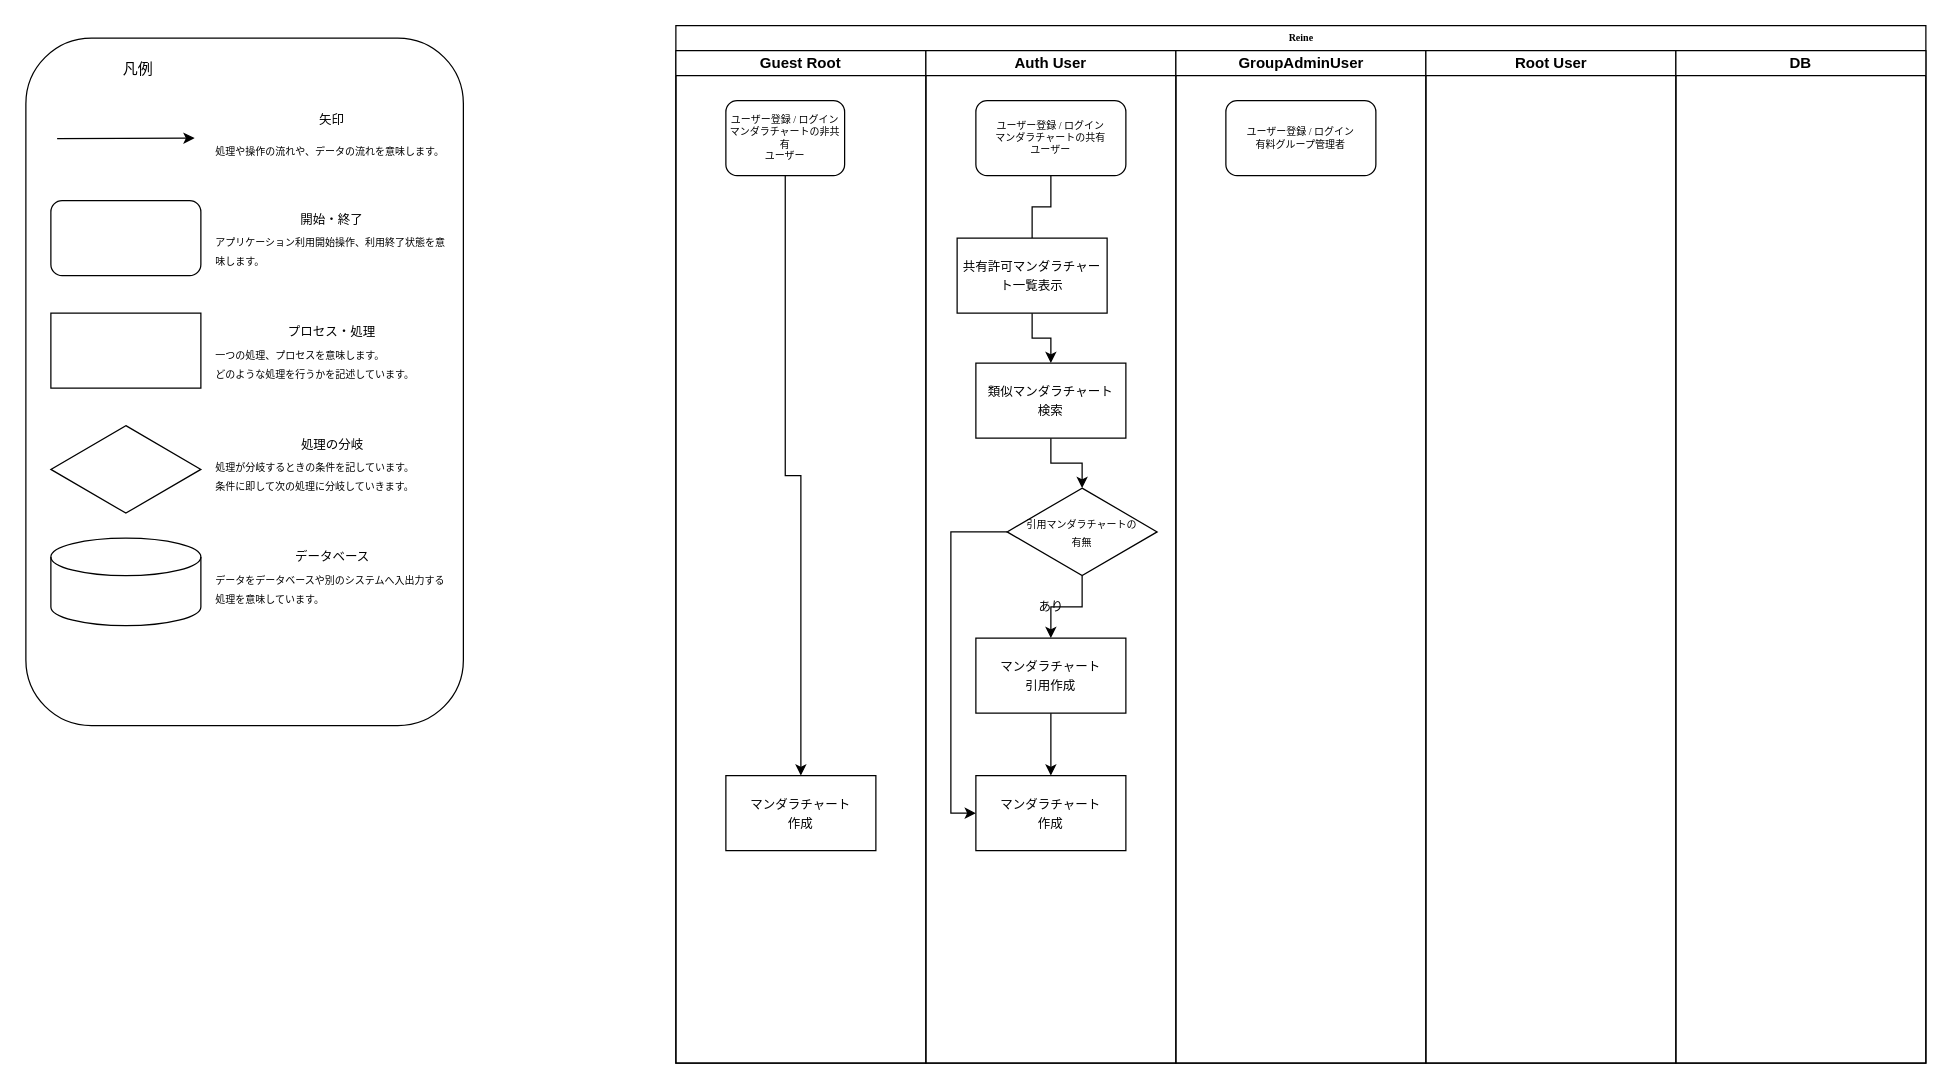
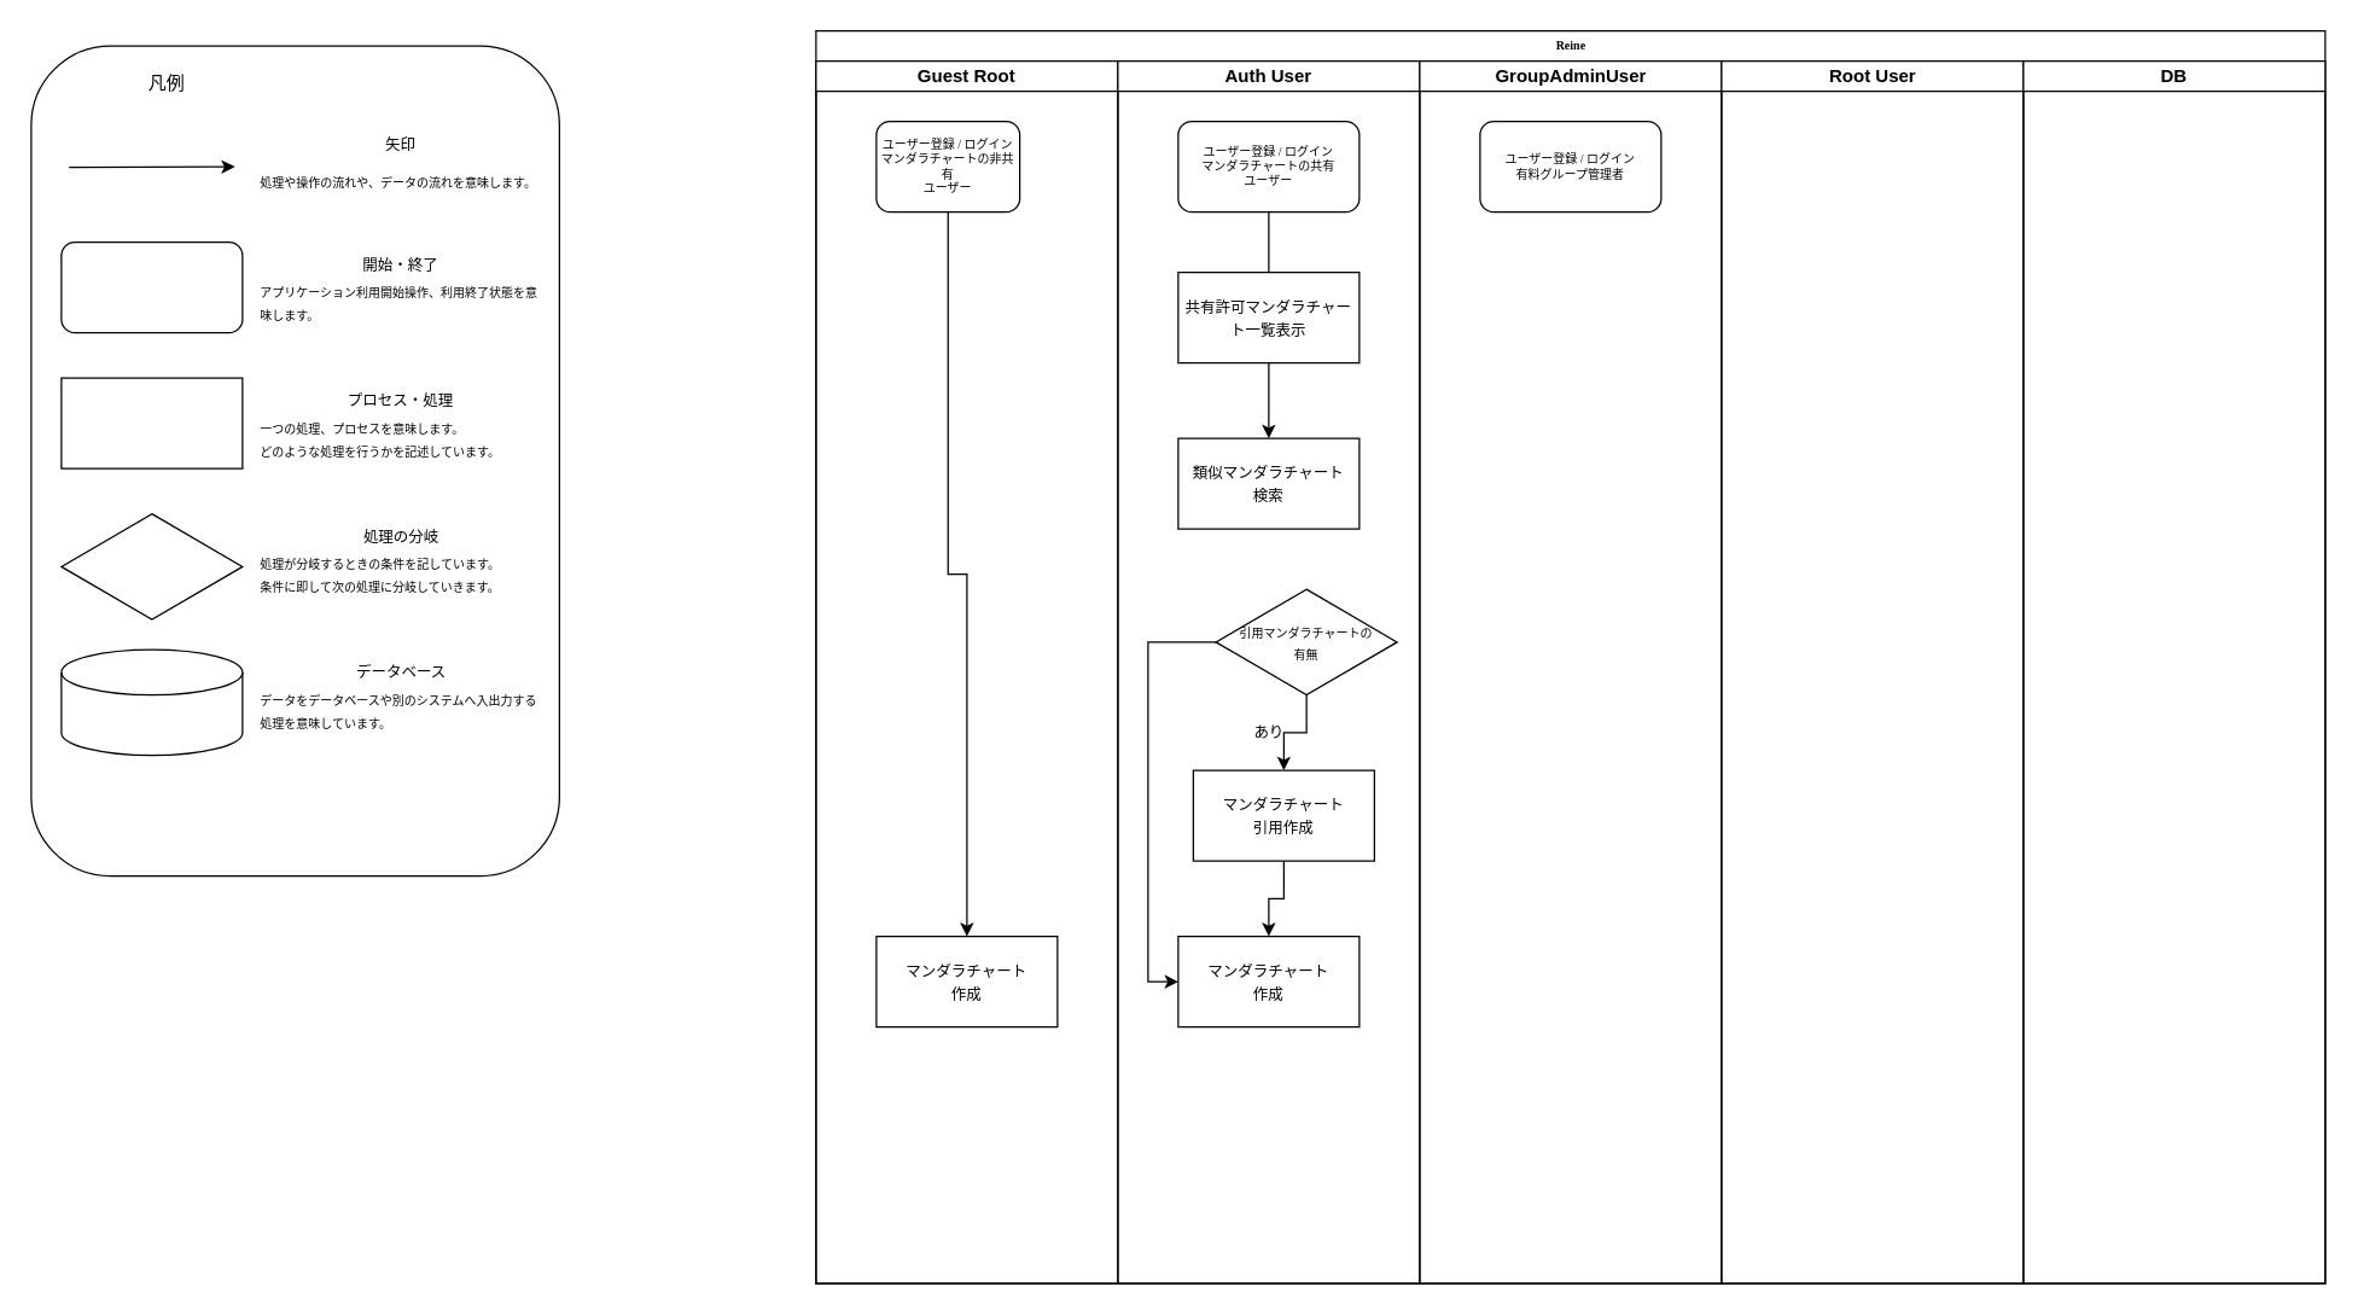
  <mxCell id="0" />
  <mxCell id="1" parent="0" />
  <mxCell id="2" value="" style="rounded=1;whiteSpace=wrap;html=1;movable=0;resizable=0;rotatable=0;deletable=0;editable=0;locked=1;connectable=0;" vertex="1" parent="1"><mxGeometry x="20" y="30" width="350" height="550" as="geometry" /></mxCell>
  <mxCell id="3" value="Reine" style="swimlane;html=1;childLayout=stackLayout;startSize=20;rounded=0;shadow=0;labelBackgroundColor=none;strokeWidth=1;fontFamily=Verdana;fontSize=8;align=center;" parent="1" vertex="1"><mxGeometry x="540" y="20" width="1000" height="830" as="geometry" /></mxCell>
  <mxCell id="4" value="Guest Root" style="swimlane;whiteSpace=wrap;html=1;startSize=20;" vertex="1" parent="3"><mxGeometry y="20" width="200" height="810" as="geometry" /></mxCell>
  <mxCell id="5" value="" style="edgeStyle=orthogonalEdgeStyle;rounded=0;orthogonalLoop=1;jettySize=auto;html=1;" edge="1" parent="4" source="6" target="7"><mxGeometry relative="1" as="geometry" /></mxCell>
  <mxCell id="6" value="ユーザー登録 / ログイン&lt;div&gt;マンダラチャートの非共有&lt;/div&gt;&lt;div&gt;ユーザー&lt;/div&gt;" style="rounded=1;whiteSpace=wrap;html=1;shadow=0;labelBackgroundColor=none;strokeWidth=1;fontFamily=Verdana;fontSize=8;align=center;" vertex="1" parent="4"><mxGeometry x="40" y="40" width="95" height="60" as="geometry" /></mxCell>
  <mxCell id="7" value="&lt;span style=&quot;font-size: 10px;&quot;&gt;マンダラチャート&lt;/span&gt;&lt;div&gt;&lt;span style=&quot;font-size: 10px;&quot;&gt;作成&lt;/span&gt;&lt;/div&gt;" style="rounded=0;whiteSpace=wrap;html=1;" vertex="1" parent="4"><mxGeometry x="40" y="580" width="120" height="60" as="geometry" /></mxCell>
  <mxCell id="8" value="Auth User" style="swimlane;whiteSpace=wrap;html=1;startSize=20;" vertex="1" parent="3"><mxGeometry x="200" y="20" width="200" height="810" as="geometry" /></mxCell>
  <mxCell id="9" value="" style="edgeStyle=orthogonalEdgeStyle;rounded=0;orthogonalLoop=1;jettySize=auto;html=1;endArrow=none;" edge="1" parent="8" source="10" target="12"><mxGeometry relative="1" as="geometry" /></mxCell>
  <mxCell id="10" value="ユーザー登録 / ログイン&lt;div&gt;マンダラチャートの共有&lt;/div&gt;&lt;div&gt;ユーザー&lt;/div&gt;" style="rounded=1;whiteSpace=wrap;html=1;shadow=0;labelBackgroundColor=none;strokeWidth=1;fontFamily=Verdana;fontSize=8;align=center;" vertex="1" parent="8"><mxGeometry x="40" y="40" width="120" height="60" as="geometry" /></mxCell>
  <mxCell id="11" value="" style="edgeStyle=orthogonalEdgeStyle;rounded=0;orthogonalLoop=1;jettySize=auto;html=1;entryX=0.5;entryY=0;entryDx=0;entryDy=0;" edge="1" parent="8" source="12" target="14"><mxGeometry relative="1" as="geometry"><mxPoint x="80.0" y="220.0" as="targetPoint" /></mxGeometry></mxCell>
- <mxCell id="12" value="&lt;font style=&quot;font-size: 10px;&quot;&gt;共有許可マンダラチャート一覧表示&lt;/font&gt;" style="whiteSpace=wrap;html=1;" vertex="1" parent="8"><mxGeometry x="25" y="150" width="120" height="60" as="geometry" /></mxCell>
- <mxCell id="13" value="" style="edgeStyle=orthogonalEdgeStyle;rounded=0;orthogonalLoop=1;jettySize=auto;html=1;" edge="1" parent="8" source="14" target="16"><mxGeometry relative="1" as="geometry" /></mxCell>
+ <mxCell id="12" value="&lt;font style=&quot;font-size: 10px;&quot;&gt;共有許可マンダラチャート一覧表示&lt;/font&gt;" style="whiteSpace=wrap;html=1;" vertex="1" parent="8"><mxGeometry x="40" y="140" width="120" height="60" as="geometry" /></mxCell>
  <mxCell id="14" value="&lt;font style=&quot;font-size: 10px;&quot;&gt;類似マンダラチャート&lt;/font&gt;&lt;div&gt;&lt;font style=&quot;font-size: 10px;&quot;&gt;検索&lt;/font&gt;&lt;/div&gt;" style="whiteSpace=wrap;html=1;" vertex="1" parent="8"><mxGeometry x="40" y="250" width="120" height="60" as="geometry" /></mxCell>
  <mxCell id="15" value="" style="edgeStyle=orthogonalEdgeStyle;rounded=0;orthogonalLoop=1;jettySize=auto;html=1;" edge="1" parent="8" source="16" target="18"><mxGeometry relative="1" as="geometry" /></mxCell>
  <mxCell id="16" value="&lt;font style=&quot;font-size: 8px;&quot;&gt;引用マンダラチャートの&lt;/font&gt;&lt;div&gt;&lt;font style=&quot;font-size: 8px;&quot;&gt;有無&lt;/font&gt;&lt;/div&gt;" style="rhombus;whiteSpace=wrap;html=1;" vertex="1" parent="8"><mxGeometry x="65" y="350" width="120" height="70" as="geometry" /></mxCell>
  <mxCell id="17" value="" style="edgeStyle=orthogonalEdgeStyle;rounded=0;orthogonalLoop=1;jettySize=auto;html=1;" edge="1" parent="8" source="18" target="20"><mxGeometry relative="1" as="geometry" /></mxCell>
- <mxCell id="18" value="&lt;span style=&quot;font-size: 10px;&quot;&gt;マンダラチャート&lt;br&gt;引用作成&lt;/span&gt;" style="whiteSpace=wrap;html=1;" vertex="1" parent="8"><mxGeometry x="40" y="470" width="120" height="60" as="geometry" /></mxCell>
+ <mxCell id="18" value="&lt;span style=&quot;font-size: 10px;&quot;&gt;マンダラチャート&lt;br&gt;引用作成&lt;/span&gt;" style="whiteSpace=wrap;html=1;" vertex="1" parent="8"><mxGeometry x="50" y="470" width="120" height="60" as="geometry" /></mxCell>
  <mxCell id="19" value="&lt;font style=&quot;font-size: 10px;&quot;&gt;あり&lt;/font&gt;" style="text;html=1;align=center;verticalAlign=middle;resizable=0;points=[];autosize=1;strokeColor=none;fillColor=none;" vertex="1" parent="8"><mxGeometry x="80" y="430" width="40" height="30" as="geometry" /></mxCell>
  <mxCell id="20" value="&lt;span style=&quot;font-size: 10px;&quot;&gt;マンダラチャート&lt;/span&gt;&lt;div&gt;&lt;span style=&quot;font-size: 10px;&quot;&gt;作成&lt;/span&gt;&lt;/div&gt;" style="whiteSpace=wrap;html=1;" vertex="1" parent="8"><mxGeometry x="40" y="580" width="120" height="60" as="geometry" /></mxCell>
  <mxCell id="21" style="edgeStyle=orthogonalEdgeStyle;rounded=0;orthogonalLoop=1;jettySize=auto;html=1;exitX=0;exitY=0.5;exitDx=0;exitDy=0;" edge="1" parent="8" source="16" target="20"><mxGeometry relative="1" as="geometry"><Array as="points"><mxPoint x="20" y="385" /><mxPoint x="20" y="610" /></Array></mxGeometry></mxCell>
  <mxCell id="22" value="GroupAdminUser" style="swimlane;html=1;startSize=20;" parent="3" vertex="1"><mxGeometry x="400" y="20" width="200" height="810" as="geometry" /></mxCell>
  <mxCell id="23" value="&lt;div&gt;ユーザー登録 / ログイン&lt;/div&gt;&lt;div&gt;有料グループ管理者&lt;br&gt;&lt;/div&gt;" style="rounded=1;whiteSpace=wrap;html=1;shadow=0;labelBackgroundColor=none;strokeWidth=1;fontFamily=Verdana;fontSize=8;align=center;" vertex="1" parent="22"><mxGeometry x="40" y="40" width="120" height="60" as="geometry" /></mxCell>
  <mxCell id="24" value="Root User" style="swimlane;html=1;startSize=20;movable=1;resizable=1;rotatable=1;deletable=1;editable=1;locked=0;connectable=1;" parent="3" vertex="1"><mxGeometry x="600" y="20" width="200" height="810" as="geometry" /></mxCell>
  <mxCell id="25" value="DB" style="swimlane;whiteSpace=wrap;html=1;startSize=20;" vertex="1" parent="3"><mxGeometry x="800" y="20" width="200" height="810" as="geometry" /></mxCell>
  <mxCell id="26" value="凡例" style="text;html=1;align=center;verticalAlign=middle;whiteSpace=wrap;rounded=0;" vertex="1" parent="1"><mxGeometry x="80" y="40" width="60" height="30" as="geometry" /></mxCell>
  <mxCell id="27" value="" style="rounded=1;whiteSpace=wrap;html=1;" vertex="1" parent="1"><mxGeometry x="40" y="160" width="120" height="60" as="geometry" /></mxCell>
  <mxCell id="28" value="&lt;span style=&quot;font-size: 10px;&quot;&gt;開始・終了&lt;/span&gt;" style="text;html=1;align=center;verticalAlign=middle;whiteSpace=wrap;rounded=0;" vertex="1" parent="1"><mxGeometry x="190" y="160" width="150" height="30" as="geometry" /></mxCell>
  <mxCell id="29" value="&lt;font style=&quot;font-size: 8px;&quot;&gt;アプリケーション利用開始操作、利用終了状態を意味します。&lt;/font&gt;" style="text;html=1;align=left;verticalAlign=middle;whiteSpace=wrap;rounded=0;" vertex="1" parent="1"><mxGeometry x="170" y="180" width="190" height="40" as="geometry" /></mxCell>
  <mxCell id="30" value="" style="rounded=0;whiteSpace=wrap;html=1;" vertex="1" parent="1"><mxGeometry x="40" y="250" width="120" height="60" as="geometry" /></mxCell>
  <mxCell id="31" value="&lt;font style=&quot;font-size: 10px;&quot;&gt;プロセス・処理&lt;/font&gt;" style="text;html=1;align=center;verticalAlign=middle;whiteSpace=wrap;rounded=0;" vertex="1" parent="1"><mxGeometry x="190" y="250" width="150" height="30" as="geometry" /></mxCell>
  <mxCell id="32" value="&lt;span style=&quot;font-size: 8px;&quot;&gt;一つの処理、プロセスを意味します。&lt;/span&gt;&lt;div&gt;&lt;span style=&quot;font-size: 8px;&quot;&gt;どのような処理を行うかを記述しています。&lt;/span&gt;&lt;/div&gt;" style="text;html=1;align=left;verticalAlign=middle;whiteSpace=wrap;rounded=0;" vertex="1" parent="1"><mxGeometry x="170" y="270" width="190" height="40" as="geometry" /></mxCell>
  <mxCell id="33" value="" style="rhombus;whiteSpace=wrap;html=1;" vertex="1" parent="1"><mxGeometry x="40" y="340" width="120" height="70" as="geometry" /></mxCell>
  <mxCell id="34" value="&lt;font style=&quot;font-size: 10px;&quot;&gt;処理の分岐&lt;/font&gt;" style="text;html=1;align=center;verticalAlign=middle;whiteSpace=wrap;rounded=0;" vertex="1" parent="1"><mxGeometry x="212.5" y="340" width="105" height="30" as="geometry" /></mxCell>
  <mxCell id="35" value="&lt;span style=&quot;font-size: 8px;&quot;&gt;処理が分岐するときの条件を記しています。&lt;/span&gt;&lt;div&gt;&lt;span style=&quot;font-size: 8px;&quot;&gt;条件に即して次の処理に分岐していきます。&lt;/span&gt;&lt;/div&gt;" style="text;html=1;align=left;verticalAlign=middle;whiteSpace=wrap;rounded=0;" vertex="1" parent="1"><mxGeometry x="170" y="360" width="190" height="40" as="geometry" /></mxCell>
  <mxCell id="36" value="&lt;font style=&quot;font-size: 10px;&quot;&gt;矢印&lt;/font&gt;" style="text;html=1;align=center;verticalAlign=middle;whiteSpace=wrap;rounded=0;" vertex="1" parent="1"><mxGeometry x="190" y="80" width="150" height="30" as="geometry" /></mxCell>
  <mxCell id="37" value="&lt;span style=&quot;font-size: 8px;&quot;&gt;処理や操作の流れや、データの流れを意味します。&lt;/span&gt;" style="text;html=1;align=left;verticalAlign=middle;whiteSpace=wrap;rounded=0;" vertex="1" parent="1"><mxGeometry x="170" y="100" width="190" height="40" as="geometry" /></mxCell>
  <mxCell id="38" value="" style="endArrow=classic;html=1;rounded=0;" edge="1" parent="1"><mxGeometry width="50" height="50" relative="1" as="geometry"><mxPoint x="45" y="110.38" as="sourcePoint" /><mxPoint x="155" y="110" as="targetPoint" /></mxGeometry></mxCell>
  <mxCell id="39" value="" style="shape=cylinder3;whiteSpace=wrap;html=1;boundedLbl=1;backgroundOutline=1;size=15;" vertex="1" parent="1"><mxGeometry x="40" y="430" width="120" height="70" as="geometry" /></mxCell>
  <mxCell id="40" value="&lt;span style=&quot;font-size: 8px;&quot;&gt;データをデータベースや別のシステムへ入出力する処理を意味しています。&lt;/span&gt;" style="text;html=1;align=left;verticalAlign=middle;whiteSpace=wrap;rounded=0;" vertex="1" parent="1"><mxGeometry x="170" y="450" width="190" height="40" as="geometry" /></mxCell>
  <mxCell id="41" value="&lt;font style=&quot;font-size: 10px;&quot;&gt;データベース&lt;/font&gt;" style="text;html=1;align=center;verticalAlign=middle;whiteSpace=wrap;rounded=0;" vertex="1" parent="1"><mxGeometry x="212.5" y="430" width="105" height="30" as="geometry" /></mxCell>
